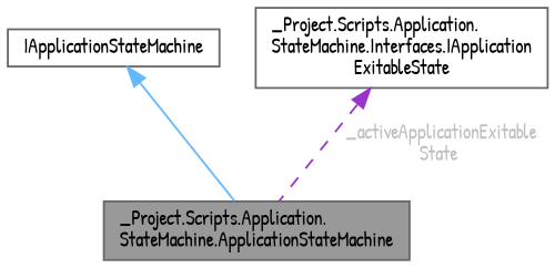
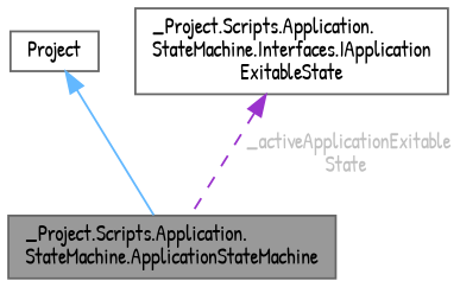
  digraph {
    rankdir=TB
    fontname="Patrick Hand"
    node [color=gray40 fillcolor=white fontname="Patrick Hand" fontsize=10 shape=box style=filled]
    edge [dir=back fontname="Patrick Hand" fontsize=10 labelfontname=Helvetica labelfontsize=10]
    n1 [fillcolor=grey60 fontcolor=black height=0.2 label="_Project.Scripts.Application.\lStateMachine.ApplicationStateMachine" width=0.4]
-   n2 [height=0.2 label=IApplicationStateMachine width=0.4]
+   n2 [height=0.2 label=Project width=0.4]
    n3 [height=0.2 label="_Project.Scripts.Application.\lStateMachine.Interfaces.IApplication\lExitableState" width=0.4]
    n2 -> n1 [color=steelblue1 style=solid]
    n3 -> n1 [color=darkorchid3 fontcolor=grey label=" _activeApplicationExitable\lState" style=dashed]
  }
